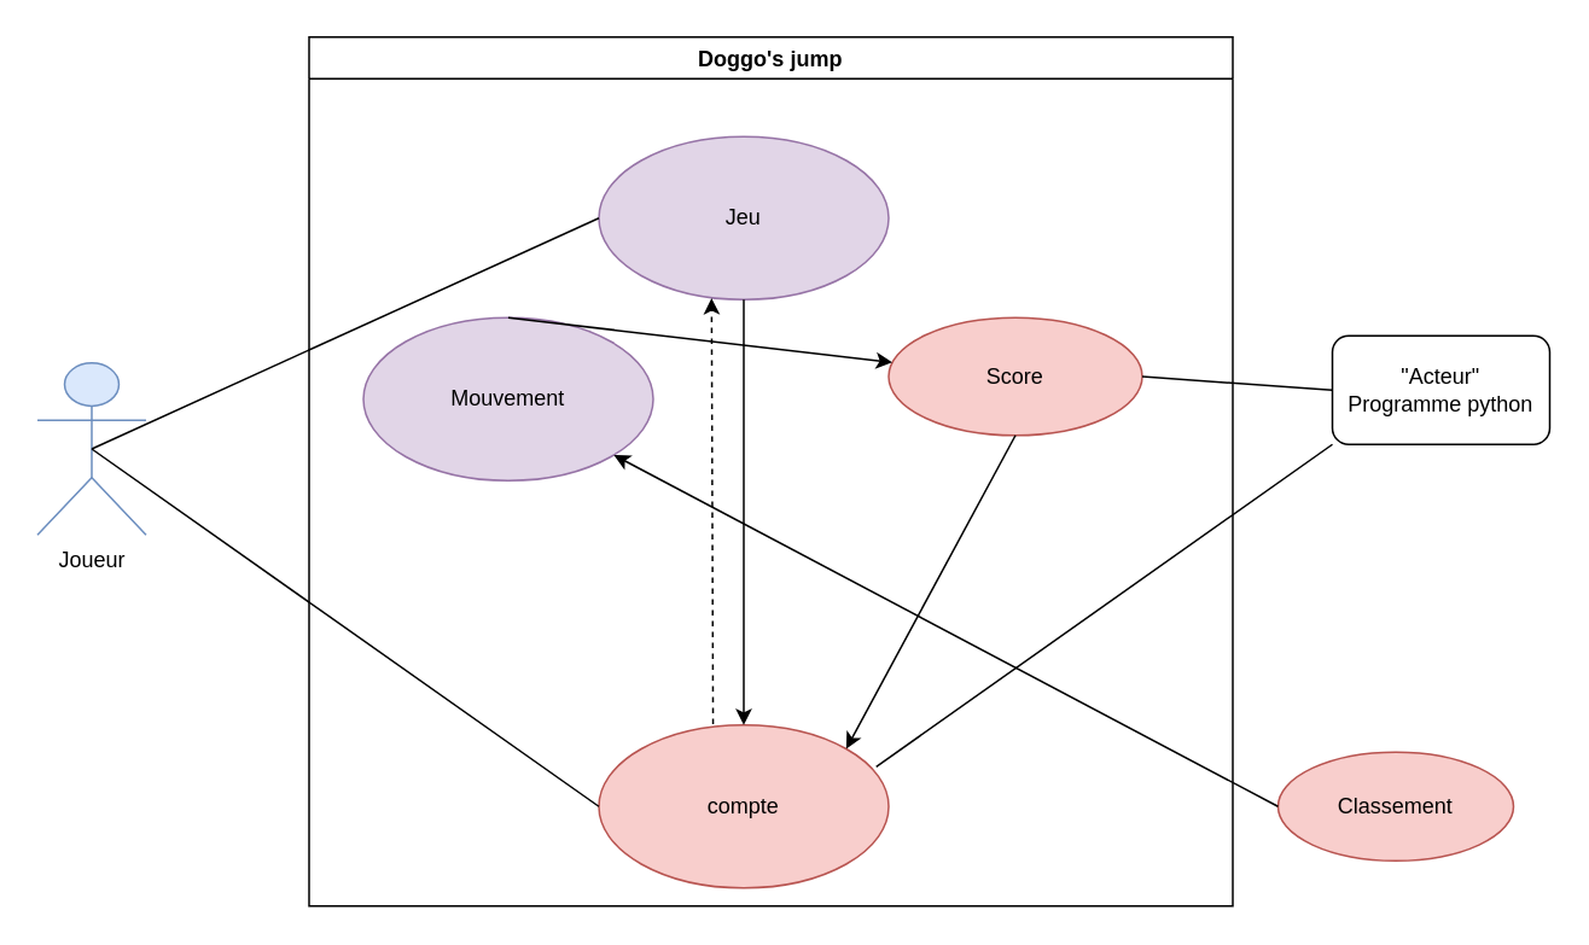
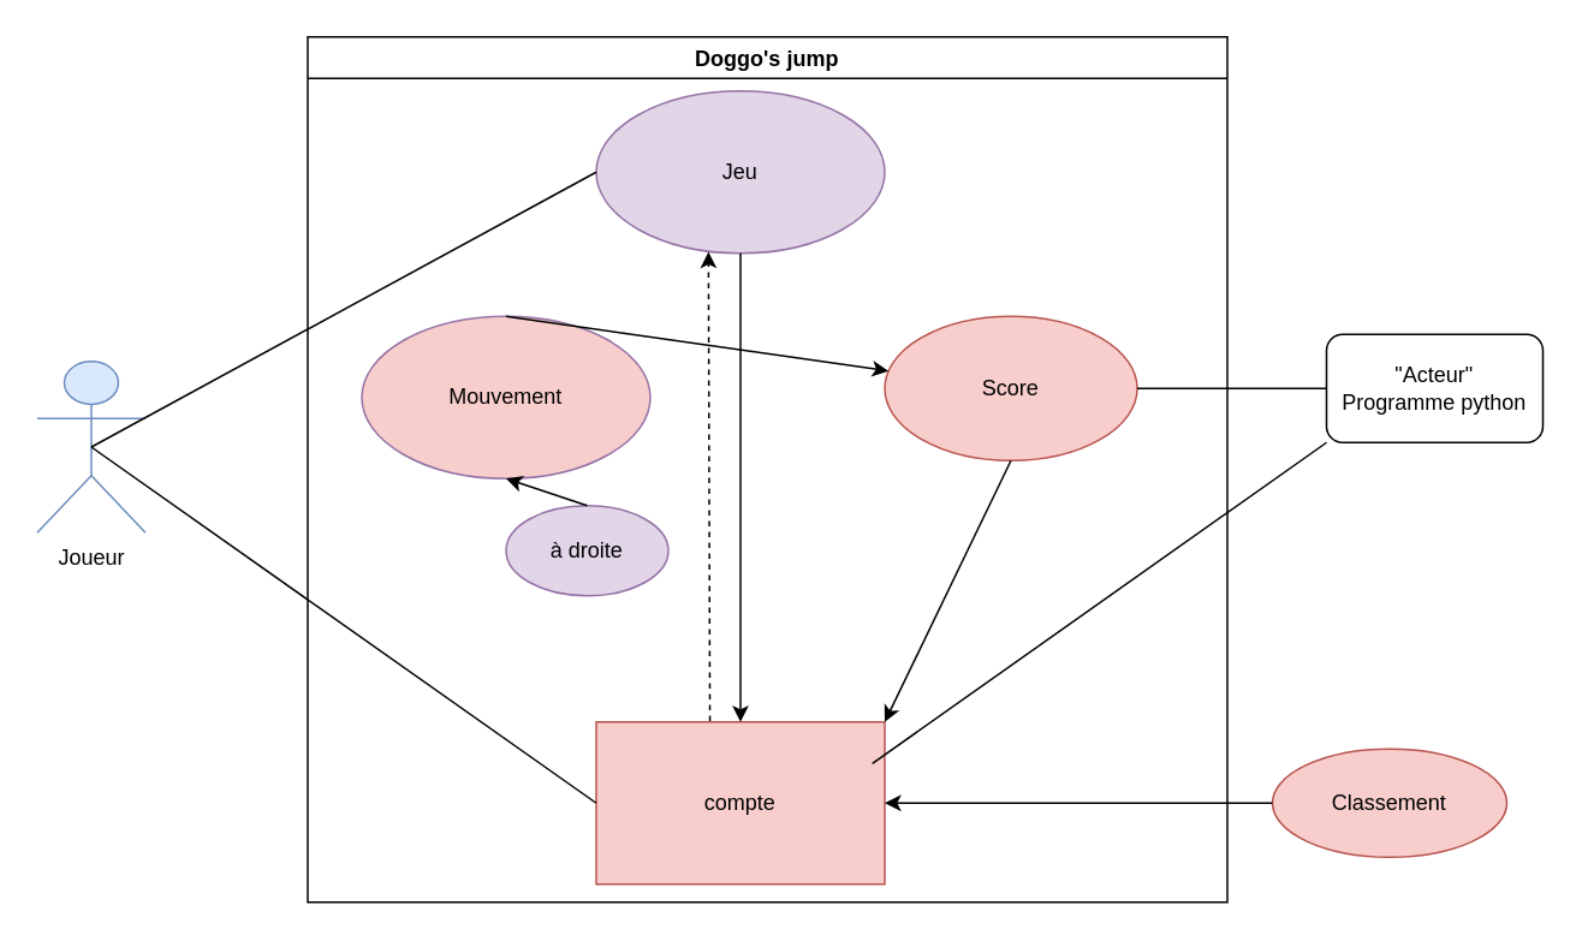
  <mxCell id="0" />
  <mxCell id="1" parent="0" />
  <mxCell id="2" value="Joueur" style="shape=umlActor;verticalLabelPosition=bottom;verticalAlign=top;html=1;fillColor=#dae8fc;strokeColor=#6c8ebf;" parent="1" vertex="1"><mxGeometry x="20" y="200" width="60" height="95" as="geometry" /></mxCell>
  <mxCell id="3" value="Doggo's jump" style="swimlane;" parent="1" vertex="1"><mxGeometry x="170" y="20" width="510" height="480" as="geometry" /></mxCell>
- <mxCell id="4" value="Score" style="ellipse;whiteSpace=wrap;html=1;align=center;newEdgeStyle={&quot;edgeStyle&quot;:&quot;entityRelationEdgeStyle&quot;,&quot;startArrow&quot;:&quot;none&quot;,&quot;endArrow&quot;:&quot;none&quot;,&quot;segment&quot;:10,&quot;curved&quot;:1,&quot;sourcePerimeterSpacing&quot;:0,&quot;targetPerimeterSpacing&quot;:0};treeFolding=1;treeMoving=1;fillColor=#f8cecc;strokeColor=#b85450;" parent="3" vertex="1"><mxGeometry x="320" y="155" width="140" height="65" as="geometry" /></mxCell>
- <mxCell id="5" value="compte" style="ellipse;whiteSpace=wrap;html=1;align=center;newEdgeStyle={&quot;edgeStyle&quot;:&quot;entityRelationEdgeStyle&quot;,&quot;startArrow&quot;:&quot;none&quot;,&quot;endArrow&quot;:&quot;none&quot;,&quot;segment&quot;:10,&quot;curved&quot;:1,&quot;sourcePerimeterSpacing&quot;:0,&quot;targetPerimeterSpacing&quot;:0};treeFolding=1;treeMoving=1;fillColor=#f8cecc;strokeColor=#b85450;" parent="3" vertex="1"><mxGeometry x="160" y="380" width="160" height="90" as="geometry" /></mxCell>
- <mxCell id="6" value="Jeu" style="ellipse;whiteSpace=wrap;html=1;align=center;newEdgeStyle={&quot;edgeStyle&quot;:&quot;entityRelationEdgeStyle&quot;,&quot;startArrow&quot;:&quot;none&quot;,&quot;endArrow&quot;:&quot;none&quot;,&quot;segment&quot;:10,&quot;curved&quot;:1,&quot;sourcePerimeterSpacing&quot;:0,&quot;targetPerimeterSpacing&quot;:0};treeFolding=1;treeMoving=1;fillColor=#e1d5e7;strokeColor=#9673a6;" parent="3" vertex="1"><mxGeometry x="160" y="55" width="160" height="90" as="geometry" /></mxCell>
+ <mxCell id="4" value="Score" style="ellipse;whiteSpace=wrap;html=1;align=center;newEdgeStyle={&quot;edgeStyle&quot;:&quot;entityRelationEdgeStyle&quot;,&quot;startArrow&quot;:&quot;none&quot;,&quot;endArrow&quot;:&quot;none&quot;,&quot;segment&quot;:10,&quot;curved&quot;:1,&quot;sourcePerimeterSpacing&quot;:0,&quot;targetPerimeterSpacing&quot;:0};treeFolding=1;treeMoving=1;fillColor=#f8cecc;strokeColor=#b85450;" parent="3" vertex="1"><mxGeometry x="320" y="155" width="140" height="80" as="geometry" /></mxCell>
+ <mxCell id="5" value="compte" style="whiteSpace=wrap;html=1;align=center;newEdgeStyle={&quot;edgeStyle&quot;:&quot;entityRelationEdgeStyle&quot;,&quot;startArrow&quot;:&quot;none&quot;,&quot;endArrow&quot;:&quot;none&quot;,&quot;segment&quot;:10,&quot;curved&quot;:1,&quot;sourcePerimeterSpacing&quot;:0,&quot;targetPerimeterSpacing&quot;:0};treeFolding=1;treeMoving=1;fillColor=#f8cecc;strokeColor=#b85450;rounded=0;" parent="3" vertex="1"><mxGeometry x="160" y="380" width="160" height="90" as="geometry" /></mxCell>
+ <mxCell id="6" value="Jeu" style="ellipse;whiteSpace=wrap;html=1;align=center;newEdgeStyle={&quot;edgeStyle&quot;:&quot;entityRelationEdgeStyle&quot;,&quot;startArrow&quot;:&quot;none&quot;,&quot;endArrow&quot;:&quot;none&quot;,&quot;segment&quot;:10,&quot;curved&quot;:1,&quot;sourcePerimeterSpacing&quot;:0,&quot;targetPerimeterSpacing&quot;:0};treeFolding=1;treeMoving=1;fillColor=#e1d5e7;strokeColor=#9673a6;" parent="3" vertex="1"><mxGeometry x="160" y="30" width="160" height="90" as="geometry" /></mxCell>
  <mxCell id="7" value="" style="endArrow=classic;html=1;rounded=0;entryX=0.5;entryY=0;entryDx=0;entryDy=0;exitX=0.5;exitY=1;exitDx=0;exitDy=0;" parent="3" source="6" target="5" edge="1"><mxGeometry width="50" height="50" relative="1" as="geometry"><mxPoint x="220" y="260" as="sourcePoint" /><mxPoint x="270" y="210" as="targetPoint" /></mxGeometry></mxCell>
- <mxCell id="8" value="Mouvement" style="ellipse;whiteSpace=wrap;html=1;align=center;newEdgeStyle={&quot;edgeStyle&quot;:&quot;entityRelationEdgeStyle&quot;,&quot;startArrow&quot;:&quot;none&quot;,&quot;endArrow&quot;:&quot;none&quot;,&quot;segment&quot;:10,&quot;curved&quot;:1,&quot;sourcePerimeterSpacing&quot;:0,&quot;targetPerimeterSpacing&quot;:0};treeFolding=1;treeMoving=1;fillColor=#e1d5e7;strokeColor=#9673a6;" vertex="1" parent="3"><mxGeometry x="30" y="155" width="160" height="90" as="geometry" /></mxCell>
+ <mxCell id="8" value="Mouvement" style="ellipse;whiteSpace=wrap;html=1;align=center;newEdgeStyle={&quot;edgeStyle&quot;:&quot;entityRelationEdgeStyle&quot;,&quot;startArrow&quot;:&quot;none&quot;,&quot;endArrow&quot;:&quot;none&quot;,&quot;segment&quot;:10,&quot;curved&quot;:1,&quot;sourcePerimeterSpacing&quot;:0,&quot;targetPerimeterSpacing&quot;:0};treeFolding=1;treeMoving=1;fillColor=#f8cecc;strokeColor=#9673a6;" vertex="1" parent="3"><mxGeometry x="30" y="155" width="160" height="90" as="geometry" /></mxCell>
+ <mxCell id="9" value="à droite" style="ellipse;whiteSpace=wrap;html=1;align=center;newEdgeStyle={&quot;edgeStyle&quot;:&quot;entityRelationEdgeStyle&quot;,&quot;startArrow&quot;:&quot;none&quot;,&quot;endArrow&quot;:&quot;none&quot;,&quot;segment&quot;:10,&quot;curved&quot;:1,&quot;sourcePerimeterSpacing&quot;:0,&quot;targetPerimeterSpacing&quot;:0};treeFolding=1;treeMoving=1;fillColor=#e1d5e7;strokeColor=#9673a6;" vertex="1" parent="3"><mxGeometry x="110" y="260" width="90" height="50" as="geometry" /></mxCell>
+ <mxCell id="10" value="" style="endArrow=classic;html=1;rounded=0;exitX=0.5;exitY=0;exitDx=0;exitDy=0;entryX=0.5;entryY=1;entryDx=0;entryDy=0;" edge="1" parent="3" source="9" target="8"><mxGeometry width="50" height="50" relative="1" as="geometry"><mxPoint x="165" y="270" as="sourcePoint" /><mxPoint x="120" y="255" as="targetPoint" /></mxGeometry></mxCell>
  <mxCell id="11" value="" style="endArrow=classic;html=1;rounded=0;exitX=0.5;exitY=0;exitDx=0;exitDy=0;" edge="1" parent="3" source="8" target="4"><mxGeometry width="50" height="50" relative="1" as="geometry"><mxPoint x="310" y="260" as="sourcePoint" /><mxPoint x="360" y="210" as="targetPoint" /></mxGeometry></mxCell>
  <mxCell id="12" value="" style="endArrow=classic;html=1;rounded=0;entryX=1;entryY=0;entryDx=0;entryDy=0;exitX=0.5;exitY=1;exitDx=0;exitDy=0;" edge="1" parent="3" source="4" target="5"><mxGeometry width="50" height="50" relative="1" as="geometry"><mxPoint x="310" y="260" as="sourcePoint" /><mxPoint x="360" y="210" as="targetPoint" /></mxGeometry></mxCell>
  <mxCell id="13" value="" style="endArrow=classic;html=1;rounded=0;exitX=0.394;exitY=-0.006;exitDx=0;exitDy=0;exitPerimeter=0;entryX=0.389;entryY=0.991;entryDx=0;entryDy=0;entryPerimeter=0;dashed=1;" edge="1" parent="3" source="5" target="6"><mxGeometry width="50" height="50" relative="1" as="geometry"><mxPoint x="310" y="260" as="sourcePoint" /><mxPoint x="360" y="210" as="targetPoint" /></mxGeometry></mxCell>
  <mxCell id="14" value="" style="endArrow=none;html=1;rounded=0;exitX=0.5;exitY=0.5;exitDx=0;exitDy=0;exitPerimeter=0;entryX=0;entryY=0.5;entryDx=0;entryDy=0;" parent="1" source="2" target="6" edge="1"><mxGeometry width="50" height="50" relative="1" as="geometry"><mxPoint x="220" y="300" as="sourcePoint" /><mxPoint x="270" y="165" as="targetPoint" /></mxGeometry></mxCell>
  <mxCell id="15" value="Classement" style="ellipse;whiteSpace=wrap;html=1;align=center;newEdgeStyle={&quot;edgeStyle&quot;:&quot;entityRelationEdgeStyle&quot;,&quot;startArrow&quot;:&quot;none&quot;,&quot;endArrow&quot;:&quot;none&quot;,&quot;segment&quot;:10,&quot;curved&quot;:1,&quot;sourcePerimeterSpacing&quot;:0,&quot;targetPerimeterSpacing&quot;:0};treeFolding=1;treeMoving=1;fillColor=#f8cecc;strokeColor=#b85450;" vertex="1" parent="1"><mxGeometry x="705" y="415" width="130" height="60" as="geometry" /></mxCell>
  <mxCell id="16" value="&quot;Acteur&quot;&lt;div&gt;Programme python&lt;/div&gt;" style="rounded=1;whiteSpace=wrap;html=1;" vertex="1" parent="1"><mxGeometry x="735" y="185" width="120" height="60" as="geometry" /></mxCell>
  <mxCell id="17" value="" style="endArrow=none;html=1;rounded=0;exitX=0.5;exitY=0.5;exitDx=0;exitDy=0;exitPerimeter=0;entryX=0;entryY=0.5;entryDx=0;entryDy=0;" edge="1" parent="1" source="2" target="5"><mxGeometry width="50" height="50" relative="1" as="geometry"><mxPoint x="480" y="220" as="sourcePoint" /><mxPoint x="530" y="170" as="targetPoint" /></mxGeometry></mxCell>
- <mxCell id="18" value="" style="endArrow=classic;html=1;rounded=0;exitX=0;exitY=0.5;exitDx=0;exitDy=0;" edge="1" parent="1" source="15" target="8"><mxGeometry width="50" height="50" relative="1" as="geometry"><mxPoint x="480" y="280" as="sourcePoint" /><mxPoint x="530" y="230" as="targetPoint" /></mxGeometry></mxCell>
+ <mxCell id="18" value="" style="endArrow=classic;html=1;rounded=0;exitX=0;exitY=0.5;exitDx=0;exitDy=0;entryX=1;entryY=0.5;entryDx=0;entryDy=0;" edge="1" parent="1" source="15" target="5"><mxGeometry width="50" height="50" relative="1" as="geometry"><mxPoint x="480" y="280" as="sourcePoint" /><mxPoint x="530" y="230" as="targetPoint" /></mxGeometry></mxCell>
  <mxCell id="19" value="" style="endArrow=none;html=1;rounded=0;entryX=0;entryY=0.5;entryDx=0;entryDy=0;exitX=1;exitY=0.5;exitDx=0;exitDy=0;" edge="1" parent="1" source="4" target="16"><mxGeometry width="50" height="50" relative="1" as="geometry"><mxPoint x="480" y="280" as="sourcePoint" /><mxPoint x="530" y="230" as="targetPoint" /></mxGeometry></mxCell>
  <mxCell id="20" value="" style="endArrow=none;html=1;rounded=0;entryX=0;entryY=1;entryDx=0;entryDy=0;exitX=0.957;exitY=0.256;exitDx=0;exitDy=0;exitPerimeter=0;" edge="1" parent="1" source="5" target="16"><mxGeometry width="50" height="50" relative="1" as="geometry"><mxPoint x="480" y="280" as="sourcePoint" /><mxPoint x="530" y="230" as="targetPoint" /></mxGeometry></mxCell>
